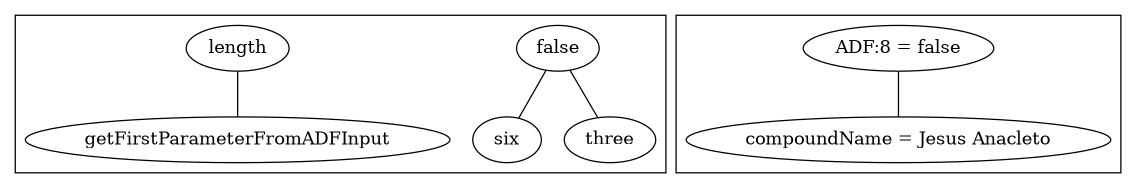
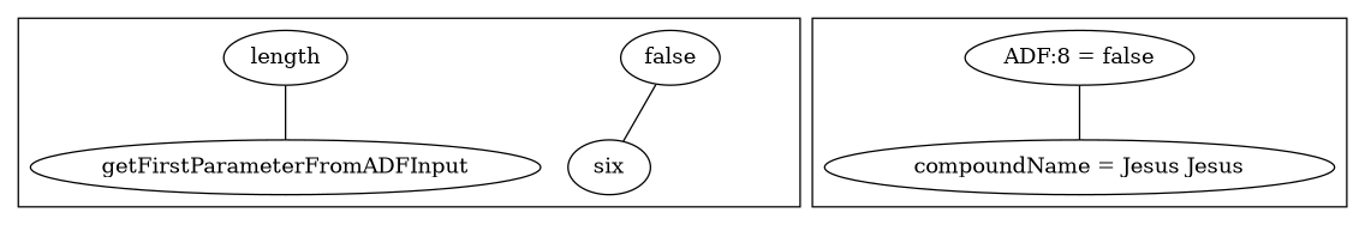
  graph {
    n1 [label=false]
    n2 [label=length]
    n3 [label=six]
-   n4 [label=three]
    n5 [label=getFirstParameterFromADFInput]
    n6 [label="ADF:8 = false"]
-   n7 [label="compoundName = Jesus Anacleto"]
+   n7 [label="compoundName = Jesus Jesus"]
    subgraph cluster_1 {
      n1
      n2
      n3
-     n4
      n5
    }
    subgraph cluster_2 {
      n6
      n7
    }
    n1 -- n3
-   n1 -- n4
    n2 -- n5
    n6 -- n7
  }
